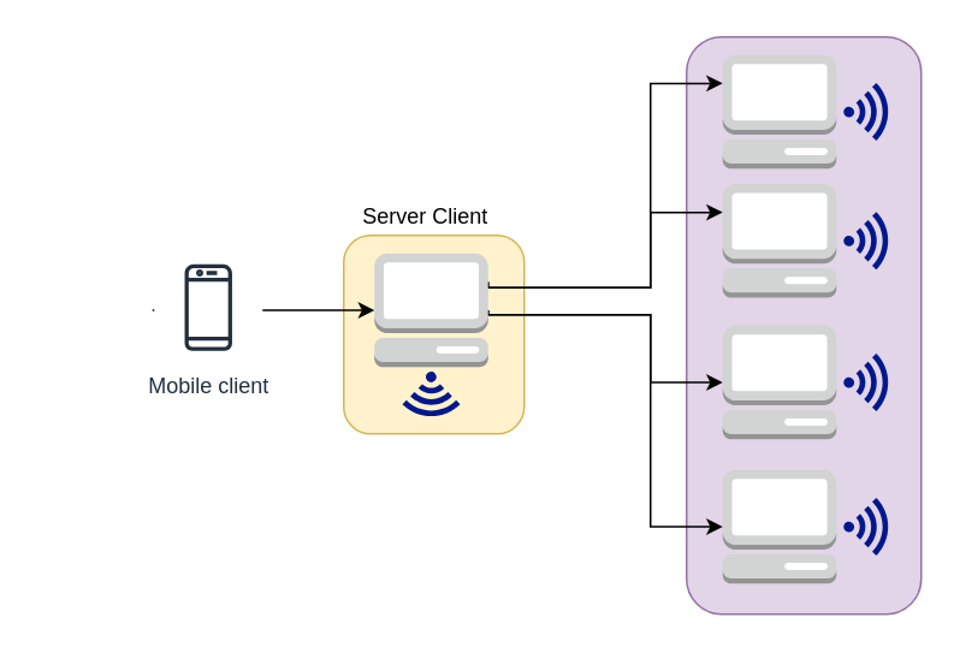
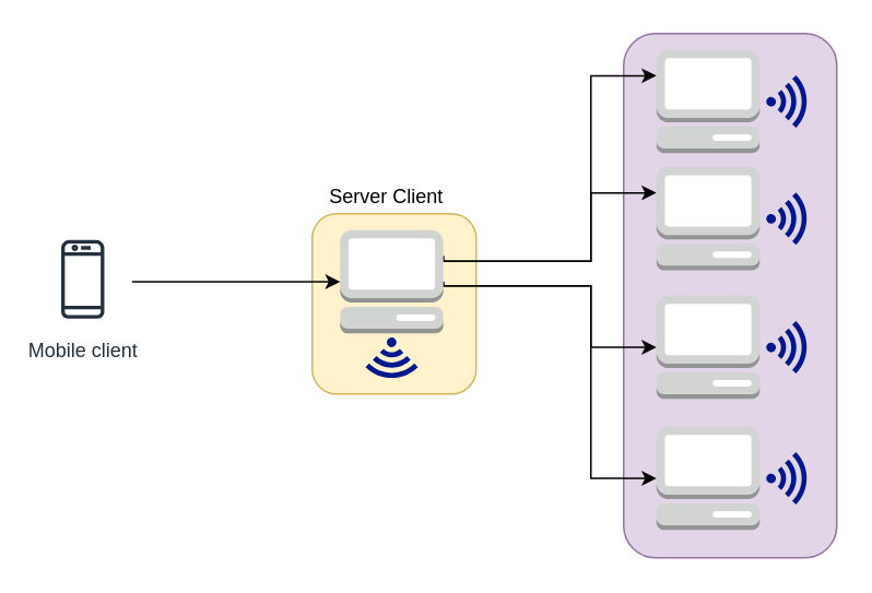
  <mxCell id="0" />
  <mxCell id="1" parent="0" />
  <mxCell id="2" value="" style="rounded=1;whiteSpace=wrap;html=1;fillColor=#fff2cc;strokeColor=#d6b656;" vertex="1" parent="1"><mxGeometry x="190" y="130" width="100" height="110" as="geometry" /></mxCell>
  <mxCell id="3" value="" style="rounded=1;whiteSpace=wrap;html=1;strokeColor=#9673a6;gradientDirection=north;fillColor=#e1d5e7;" vertex="1" parent="1"><mxGeometry x="380" y="20" width="130" height="320" as="geometry" /></mxCell>
  <mxCell id="4" value="" style="outlineConnect=0;dashed=0;verticalLabelPosition=bottom;verticalAlign=top;align=center;html=1;shape=mxgraph.aws3.management_console;fillColor=#D2D3D3;gradientColor=none;" vertex="1" parent="1"><mxGeometry x="400" y="260" width="63" height="63" as="geometry" /></mxCell>
  <mxCell id="5" style="edgeStyle=orthogonalEdgeStyle;rounded=0;orthogonalLoop=1;jettySize=auto;html=1;exitX=1;exitY=0.5;exitDx=0;exitDy=0;exitPerimeter=0;entryX=0;entryY=0.5;entryDx=0;entryDy=0;entryPerimeter=0;" edge="1" parent="1" source="9" target="4"><mxGeometry relative="1" as="geometry"><Array as="points"><mxPoint x="360" y="174" /><mxPoint x="360" y="292" /></Array></mxGeometry></mxCell>
  <mxCell id="6" style="edgeStyle=orthogonalEdgeStyle;rounded=0;orthogonalLoop=1;jettySize=auto;html=1;exitX=1;exitY=0.5;exitDx=0;exitDy=0;exitPerimeter=0;entryX=0;entryY=0.5;entryDx=0;entryDy=0;entryPerimeter=0;" edge="1" parent="1" source="9" target="14"><mxGeometry relative="1" as="geometry"><Array as="points"><mxPoint x="360" y="174" /><mxPoint x="360" y="212" /></Array></mxGeometry></mxCell>
  <mxCell id="7" style="edgeStyle=orthogonalEdgeStyle;rounded=0;orthogonalLoop=1;jettySize=auto;html=1;exitX=1;exitY=0.25;exitDx=0;exitDy=0;exitPerimeter=0;entryX=0;entryY=0.25;entryDx=0;entryDy=0;entryPerimeter=0;" edge="1" parent="1" source="9" target="13"><mxGeometry relative="1" as="geometry"><Array as="points"><mxPoint x="360" y="159" /><mxPoint x="360" y="117" /></Array></mxGeometry></mxCell>
  <mxCell id="8" style="edgeStyle=orthogonalEdgeStyle;rounded=0;orthogonalLoop=1;jettySize=auto;html=1;exitX=1;exitY=0.25;exitDx=0;exitDy=0;exitPerimeter=0;entryX=0;entryY=0.25;entryDx=0;entryDy=0;entryPerimeter=0;" edge="1" parent="1" source="9" target="12"><mxGeometry relative="1" as="geometry"><Array as="points"><mxPoint x="360" y="159" /><mxPoint x="360" y="46" /></Array></mxGeometry></mxCell>
  <mxCell id="9" value="" style="outlineConnect=0;dashed=0;verticalLabelPosition=bottom;verticalAlign=top;align=center;html=1;shape=mxgraph.aws3.management_console;fillColor=#D2D3D3;gradientColor=none;" vertex="1" parent="1"><mxGeometry x="207" y="140" width="63" height="63" as="geometry" /></mxCell>
  <mxCell id="10" style="edgeStyle=orthogonalEdgeStyle;rounded=0;orthogonalLoop=1;jettySize=auto;html=1;entryX=0;entryY=0.5;entryDx=0;entryDy=0;entryPerimeter=0;" edge="1" parent="1" source="11" target="9"><mxGeometry relative="1" as="geometry"><Array as="points"><mxPoint x="84" y="172" /></Array></mxGeometry></mxCell>
- <mxCell id="11" value="Mobile client" style="outlineConnect=0;fontColor=#232F3E;gradientColor=none;strokeColor=#232F3E;fillColor=#ffffff;dashed=0;verticalLabelPosition=bottom;verticalAlign=top;align=center;html=1;fontSize=12;fontStyle=0;aspect=fixed;shape=mxgraph.aws4.resourceIcon;resIcon=mxgraph.aws4.mobile_client;" vertex="1" parent="1"><mxGeometry x="85" y="140" width="60" height="60" as="geometry" /></mxCell>
+ <mxCell id="11" value="Mobile client" style="outlineConnect=0;fontColor=#232F3E;gradientColor=none;strokeColor=#232F3E;fillColor=#ffffff;dashed=0;verticalLabelPosition=bottom;verticalAlign=top;align=center;html=1;fontSize=12;fontStyle=0;aspect=fixed;shape=mxgraph.aws4.resourceIcon;resIcon=mxgraph.aws4.mobile_client;" vertex="1" parent="1"><mxGeometry x="20" y="140" width="60" height="60" as="geometry" /></mxCell>
  <mxCell id="12" value="" style="outlineConnect=0;dashed=0;verticalLabelPosition=bottom;verticalAlign=top;align=center;html=1;shape=mxgraph.aws3.management_console;fillColor=#D2D3D3;gradientColor=none;" vertex="1" parent="1"><mxGeometry x="400" y="30" width="63" height="63" as="geometry" /></mxCell>
  <mxCell id="13" value="" style="outlineConnect=0;dashed=0;verticalLabelPosition=bottom;verticalAlign=top;align=center;html=1;shape=mxgraph.aws3.management_console;fillColor=#D2D3D3;gradientColor=none;" vertex="1" parent="1"><mxGeometry x="400" y="101.5" width="63" height="63" as="geometry" /></mxCell>
  <mxCell id="14" value="" style="outlineConnect=0;dashed=0;verticalLabelPosition=bottom;verticalAlign=top;align=center;html=1;shape=mxgraph.aws3.management_console;fillColor=#D2D3D3;gradientColor=none;" vertex="1" parent="1"><mxGeometry x="400" y="180" width="63" height="63" as="geometry" /></mxCell>
  <mxCell id="15" value="Server Client" style="text;html=1;align=center;verticalAlign=middle;resizable=0;points=[];autosize=1;strokeColor=none;" vertex="1" parent="1"><mxGeometry x="190" y="110" width="90" height="20" as="geometry" /></mxCell>
  <mxCell id="16" value="" style="aspect=fixed;pointerEvents=1;shadow=0;dashed=0;html=1;strokeColor=none;labelPosition=center;verticalLabelPosition=bottom;verticalAlign=top;align=center;fillColor=#00188D;shape=mxgraph.mscae.enterprise.wireless_connection" vertex="1" parent="1"><mxGeometry x="467" y="117" width="26.88" height="32" as="geometry" /></mxCell>
  <mxCell id="17" value="" style="aspect=fixed;pointerEvents=1;shadow=0;dashed=0;html=1;strokeColor=none;labelPosition=center;verticalLabelPosition=bottom;verticalAlign=top;align=center;fillColor=#00188D;shape=mxgraph.mscae.enterprise.wireless_connection" vertex="1" parent="1"><mxGeometry x="467" y="45.5" width="26.88" height="32" as="geometry" /></mxCell>
  <mxCell id="18" value="" style="aspect=fixed;pointerEvents=1;shadow=0;dashed=0;html=1;strokeColor=none;labelPosition=center;verticalLabelPosition=bottom;verticalAlign=top;align=center;fillColor=#00188D;shape=mxgraph.mscae.enterprise.wireless_connection" vertex="1" parent="1"><mxGeometry x="467" y="195.5" width="26.88" height="32" as="geometry" /></mxCell>
  <mxCell id="19" value="" style="aspect=fixed;pointerEvents=1;shadow=0;dashed=0;html=1;strokeColor=none;labelPosition=center;verticalLabelPosition=bottom;verticalAlign=top;align=center;fillColor=#00188D;shape=mxgraph.mscae.enterprise.wireless_connection" vertex="1" parent="1"><mxGeometry x="467" y="275.5" width="26.88" height="32" as="geometry" /></mxCell>
  <mxCell id="20" value="" style="aspect=fixed;pointerEvents=1;shadow=0;dashed=0;html=1;strokeColor=none;labelPosition=center;verticalLabelPosition=bottom;verticalAlign=top;align=center;fillColor=#00188D;shape=mxgraph.mscae.enterprise.wireless_connection;rotation=90;" vertex="1" parent="1"><mxGeometry x="225.06" y="203" width="26.88" height="32" as="geometry" /></mxCell>
